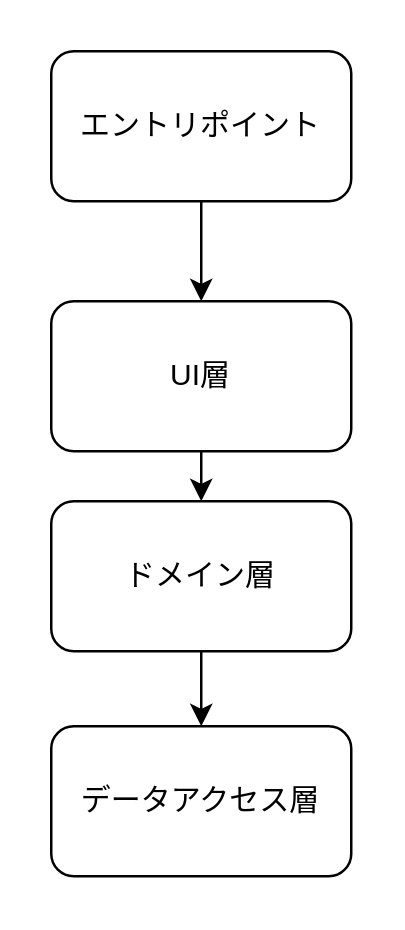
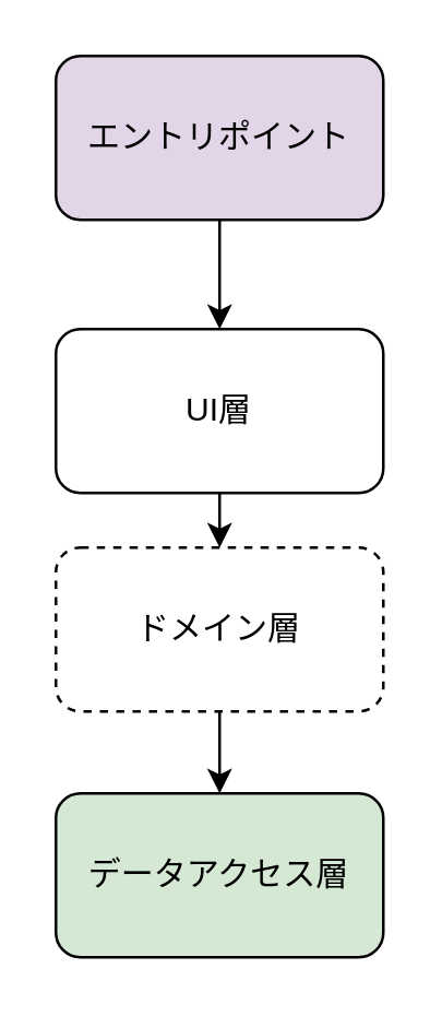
  <mxCell id="0" />
  <mxCell id="1" parent="0" />
  <mxCell id="2" style="edgeStyle=none;html=1;" edge="1" parent="1" source="3" target="5"><mxGeometry relative="1" as="geometry" /></mxCell>
- <mxCell id="3" value="エントリポイント" style="rounded=1;whiteSpace=wrap;html=1;" vertex="1" parent="1"><mxGeometry x="20" y="20" width="120" height="60" as="geometry" /></mxCell>
+ <mxCell id="3" value="エントリポイント" style="rounded=1;whiteSpace=wrap;html=1;fillColor=#e1d5e7;" vertex="1" parent="1"><mxGeometry x="20" y="20" width="120" height="60" as="geometry" /></mxCell>
  <mxCell id="4" style="edgeStyle=none;html=1;exitX=0.5;exitY=1;exitDx=0;exitDy=0;entryX=0.5;entryY=0;entryDx=0;entryDy=0;" edge="1" parent="1" source="5" target="7"><mxGeometry relative="1" as="geometry" /></mxCell>
  <mxCell id="5" value="UI層" style="rounded=1;whiteSpace=wrap;html=1;" vertex="1" parent="1"><mxGeometry x="20" y="120" width="120" height="60" as="geometry" /></mxCell>
  <mxCell id="6" style="edgeStyle=none;html=1;exitX=0.5;exitY=1;exitDx=0;exitDy=0;entryX=0.5;entryY=0;entryDx=0;entryDy=0;" edge="1" parent="1" source="7" target="8"><mxGeometry relative="1" as="geometry" /></mxCell>
- <mxCell id="7" value="ドメイン層" style="rounded=1;whiteSpace=wrap;html=1;" vertex="1" parent="1"><mxGeometry x="20" y="200" width="120" height="60" as="geometry" /></mxCell>
- <mxCell id="8" value="データアクセス層&lt;br&gt;" style="rounded=1;whiteSpace=wrap;html=1;" vertex="1" parent="1"><mxGeometry x="20" y="290" width="120" height="60" as="geometry" /></mxCell>
+ <mxCell id="7" value="ドメイン層" style="rounded=1;whiteSpace=wrap;html=1;dashed=1;" vertex="1" parent="1"><mxGeometry x="20" y="200" width="120" height="60" as="geometry" /></mxCell>
+ <mxCell id="8" value="データアクセス層&lt;br&gt;" style="rounded=1;whiteSpace=wrap;html=1;fillColor=#d5e8d4;" vertex="1" parent="1"><mxGeometry x="20" y="290" width="120" height="60" as="geometry" /></mxCell>
